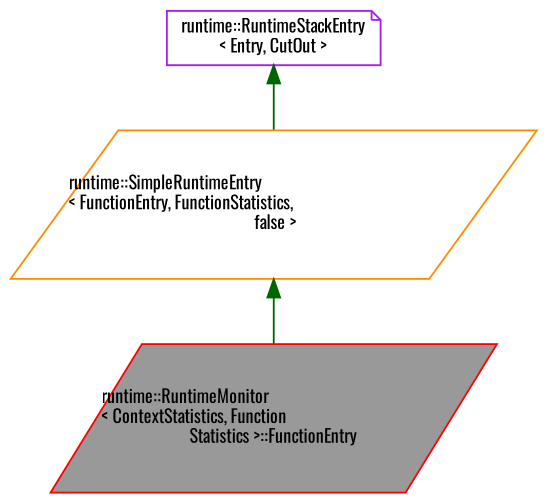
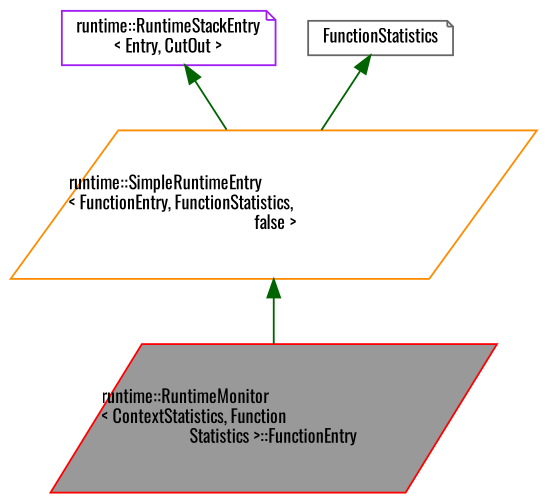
  digraph {
    fontname=Oswald
    node [fillcolor=white fontname=Oswald fontsize=10 shape=parallelogram style=filled]
    edge [color=darkgreen dir=back fontname=Oswald fontsize=10 labelfontname=Helvetica labelfontsize=10 style=solid]
    n1 [color=red fillcolor=grey60 fontcolor=black height=0.2 label="runtime::RuntimeMonitor\l\< ContextStatistics, Function\lStatistics \>::FunctionEntry" width=0.4]
    n2 [color=darkorange height=0.2 label="runtime::SimpleRuntimeEntry\l\< FunctionEntry, FunctionStatistics,\l false \>" width=0.4]
    n3 [color=purple height=0.2 label="runtime::RuntimeStackEntry\l\< Entry, CutOut \>" shape=note width=0.4]
+   n4 [color=gray40 height=0.2 label=FunctionStatistics shape=note width=0.4]
    n2 -> n1
    n3 -> n2
+   n4 -> n2
  }
